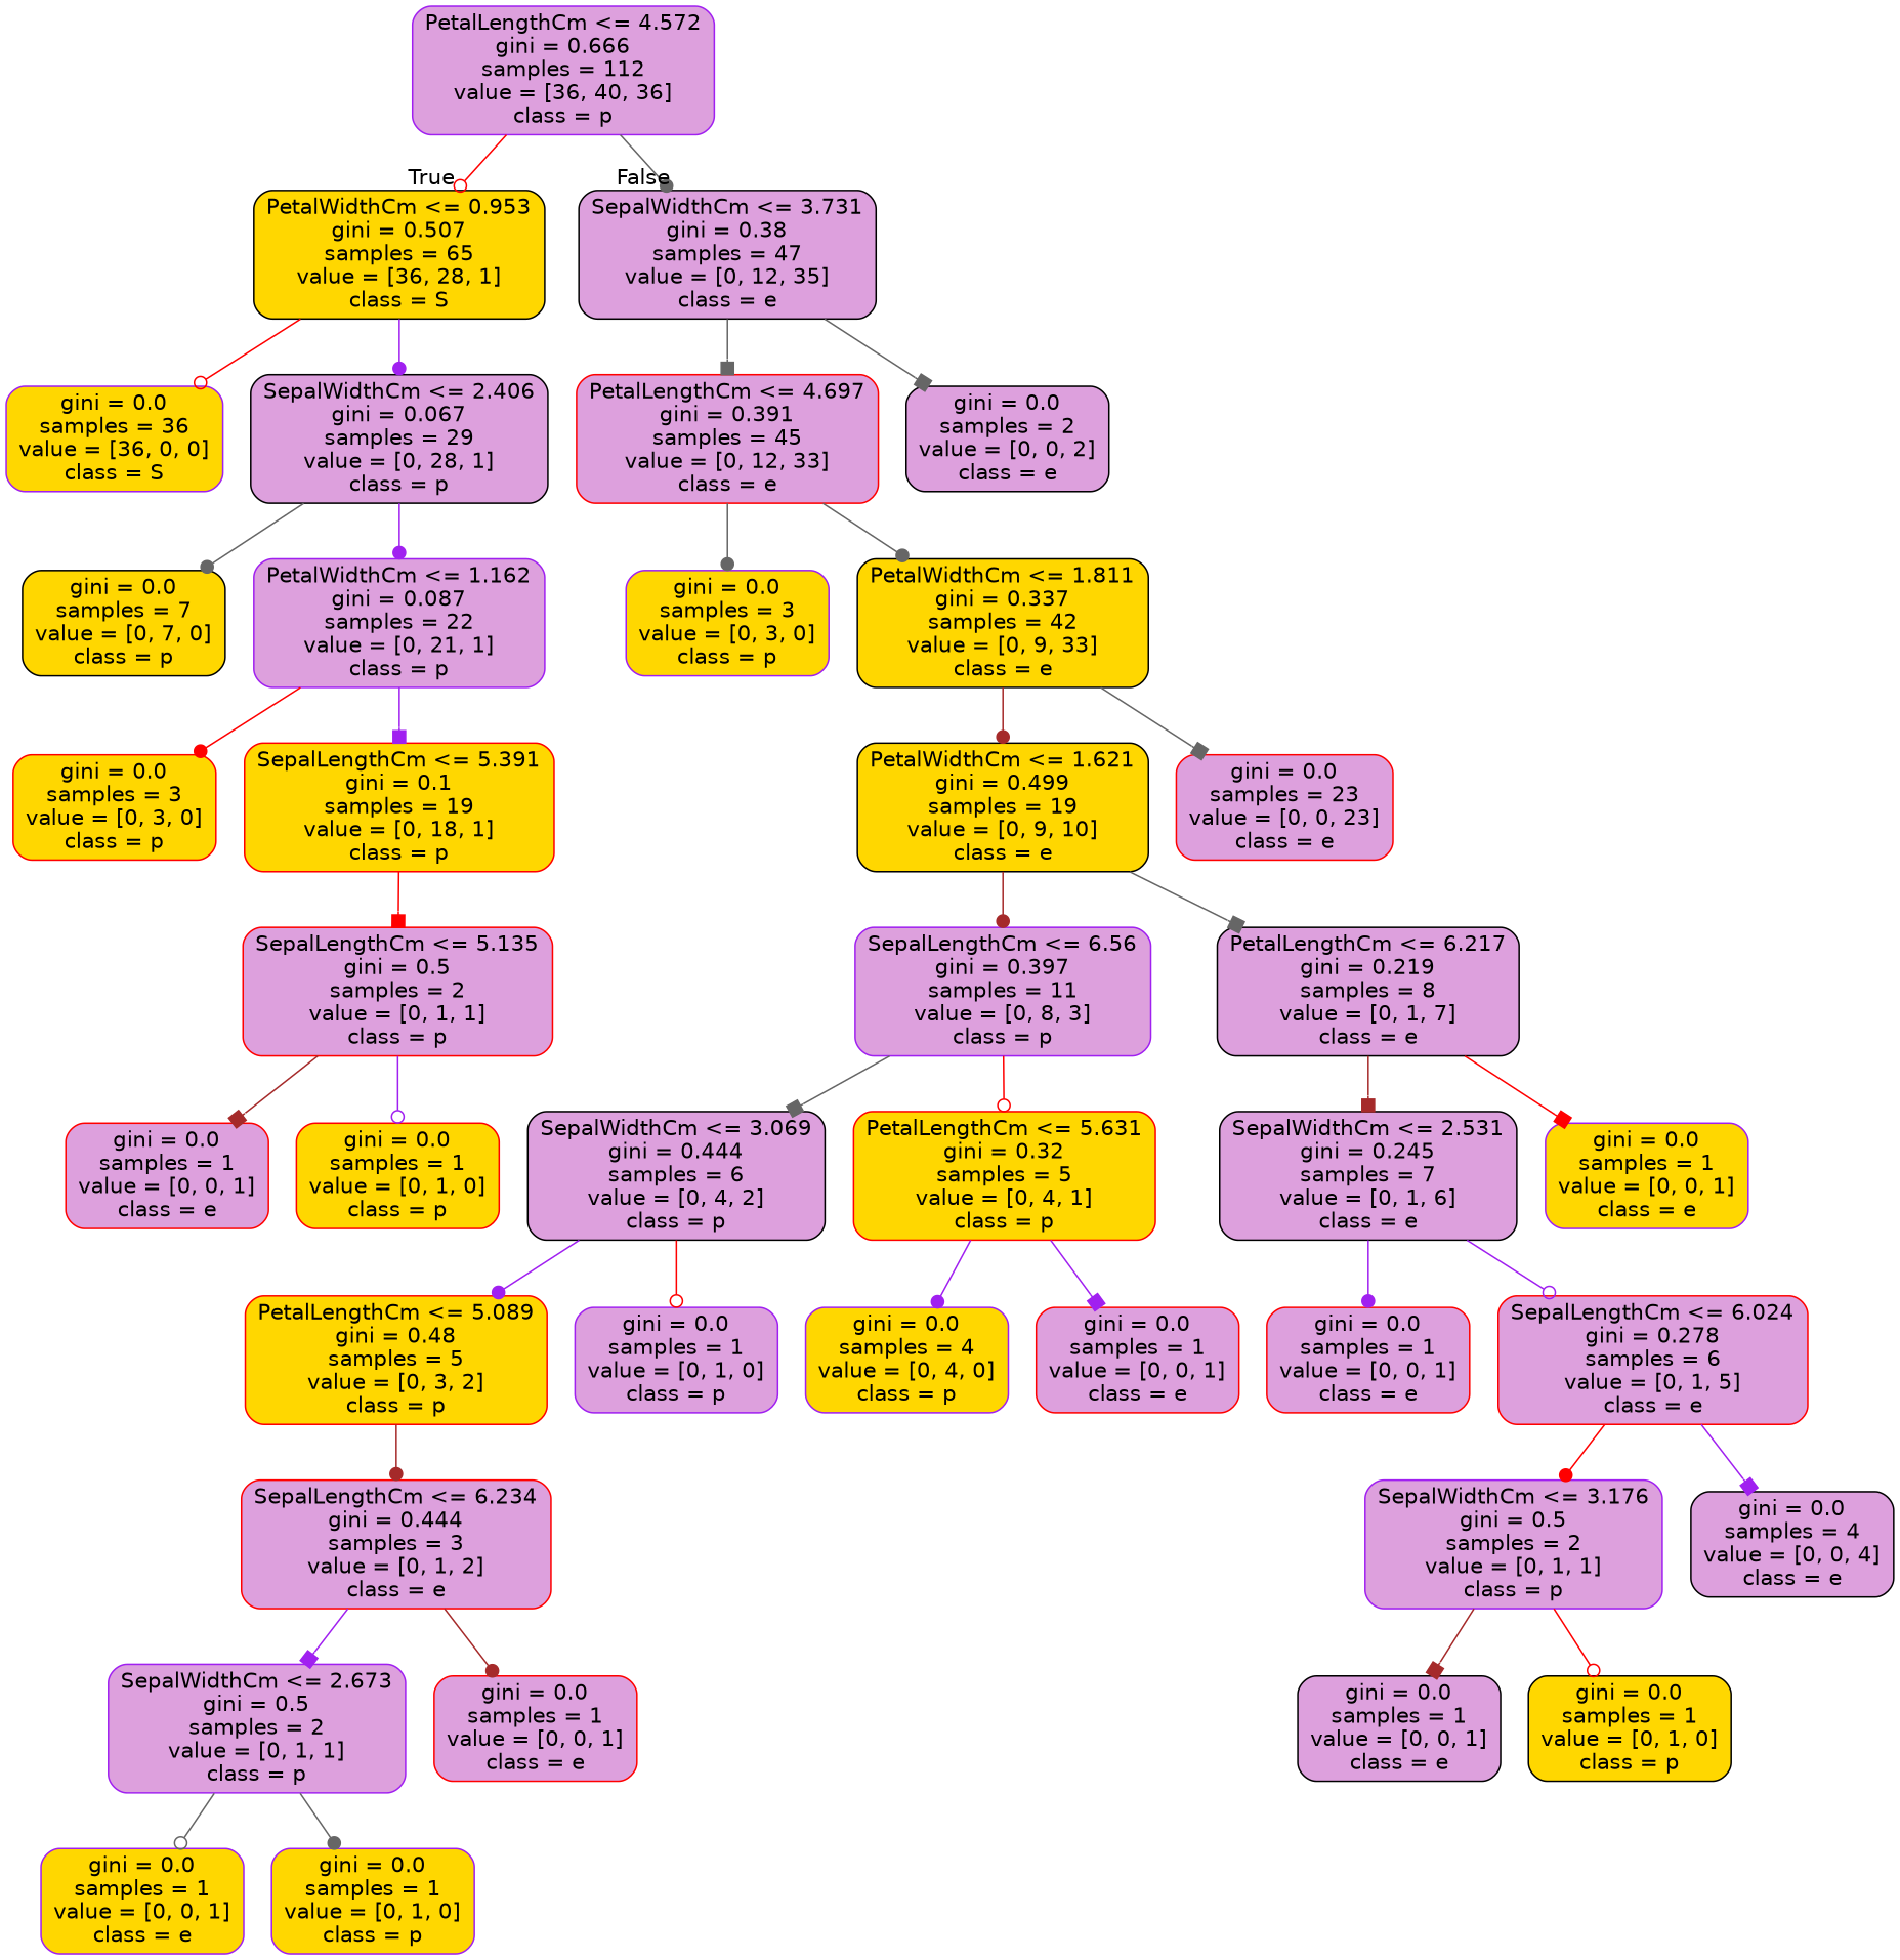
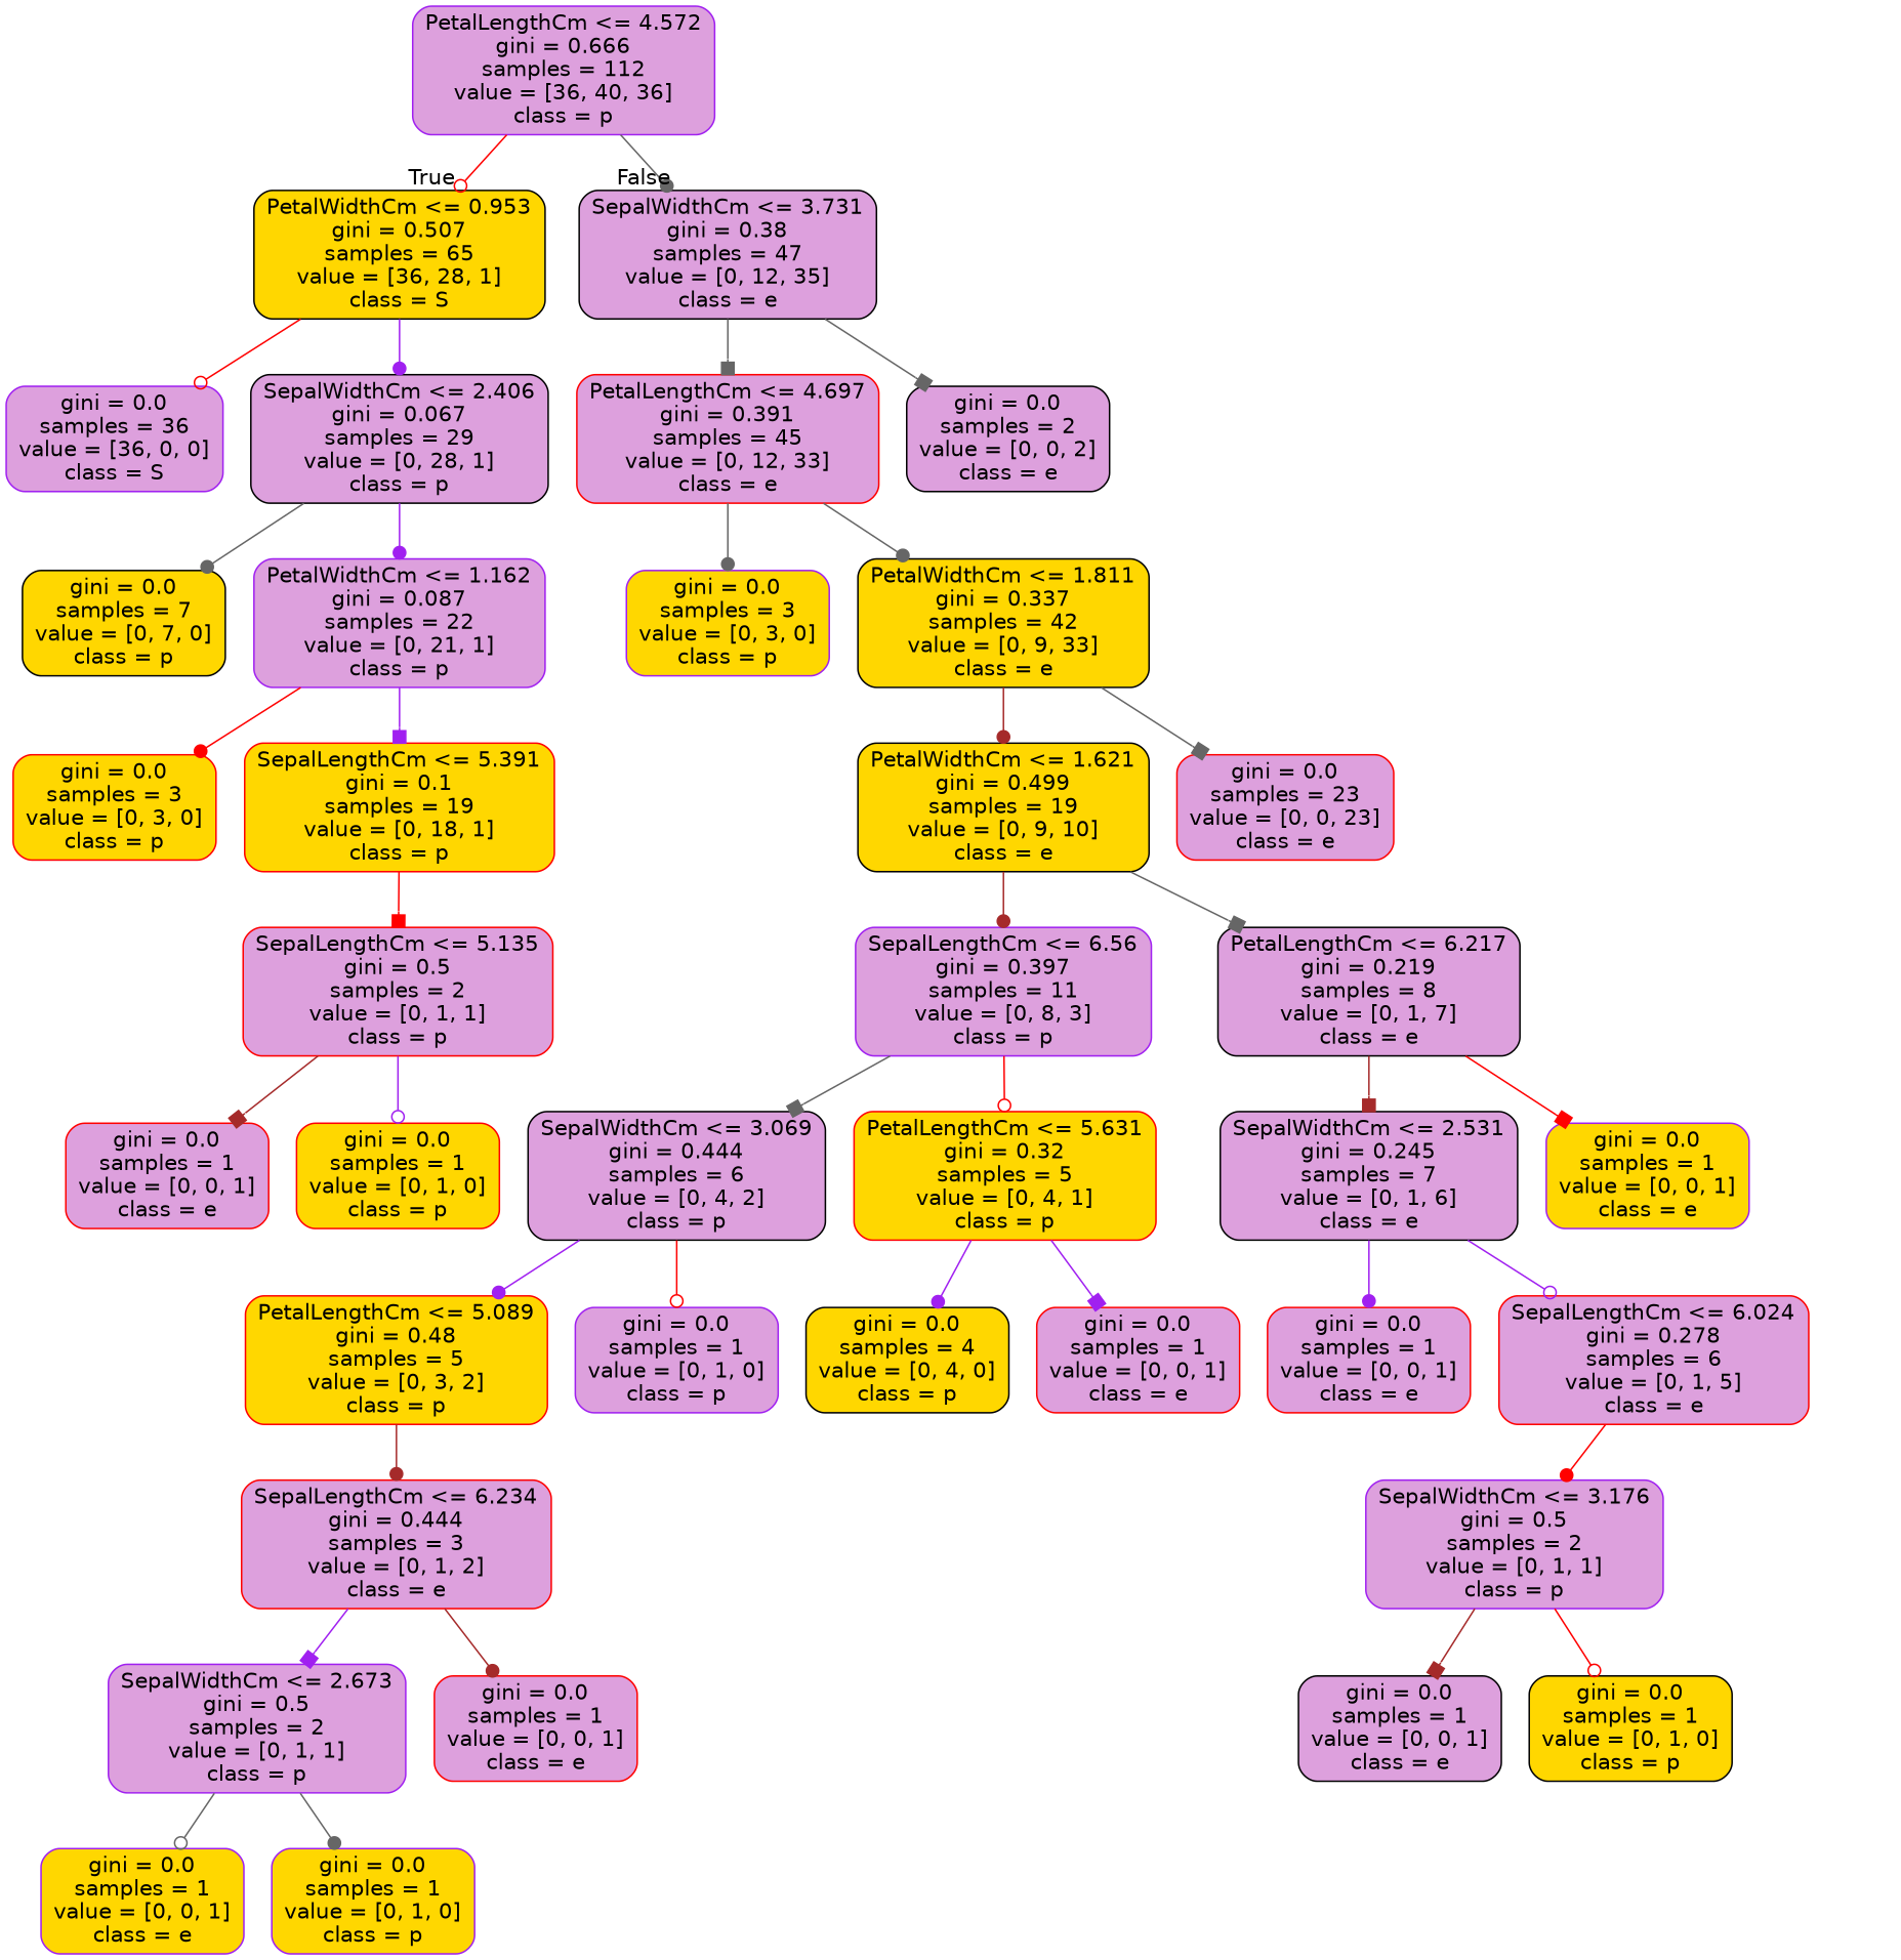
  digraph {
    node [color=black fillcolor=plum fontname=helvetica shape=box style="filled, rounded"]
    edge [arrowhead=dot color=gray40 fontname=helvetica]
    n1 [color=purple label="PetalLengthCm <= 4.572\ngini = 0.666\nsamples = 112\nvalue = [36, 40, 36]\nclass = p"]
    n2 [fillcolor=gold label="PetalWidthCm <= 0.953\ngini = 0.507\nsamples = 65\nvalue = [36, 28, 1]\nclass = S"]
    n3 [label="SepalWidthCm <= 3.731\ngini = 0.38\nsamples = 47\nvalue = [0, 12, 35]\nclass = e"]
-   n4 [color=purple fillcolor=gold label="gini = 0.0\nsamples = 36\nvalue = [36, 0, 0]\nclass = S"]
+   n4 [color=purple label="gini = 0.0\nsamples = 36\nvalue = [36, 0, 0]\nclass = S"]
    n5 [label="SepalWidthCm <= 2.406\ngini = 0.067\nsamples = 29\nvalue = [0, 28, 1]\nclass = p"]
    n6 [color=red label="PetalLengthCm <= 4.697\ngini = 0.391\nsamples = 45\nvalue = [0, 12, 33]\nclass = e"]
    n7 [label="gini = 0.0\nsamples = 2\nvalue = [0, 0, 2]\nclass = e"]
    n8 [fillcolor=gold label="gini = 0.0\nsamples = 7\nvalue = [0, 7, 0]\nclass = p"]
    n9 [color=purple label="PetalWidthCm <= 1.162\ngini = 0.087\nsamples = 22\nvalue = [0, 21, 1]\nclass = p"]
    n10 [color=red fillcolor=gold label="gini = 0.0\nsamples = 3\nvalue = [0, 3, 0]\nclass = p"]
    n11 [color=red fillcolor=gold label="SepalLengthCm <= 5.391\ngini = 0.1\nsamples = 19\nvalue = [0, 18, 1]\nclass = p"]
    n12 [color=red label="SepalLengthCm <= 5.135\ngini = 0.5\nsamples = 2\nvalue = [0, 1, 1]\nclass = p"]
    n13 [color=red label="gini = 0.0\nsamples = 1\nvalue = [0, 0, 1]\nclass = e"]
    n14 [color=red fillcolor=gold label="gini = 0.0\nsamples = 1\nvalue = [0, 1, 0]\nclass = p"]
    n15 [color=purple fillcolor=gold label="gini = 0.0\nsamples = 3\nvalue = [0, 3, 0]\nclass = p"]
    n16 [fillcolor=gold label="PetalWidthCm <= 1.811\ngini = 0.337\nsamples = 42\nvalue = [0, 9, 33]\nclass = e"]
    n17 [fillcolor=gold label="PetalWidthCm <= 1.621\ngini = 0.499\nsamples = 19\nvalue = [0, 9, 10]\nclass = e"]
    n18 [color=red label="gini = 0.0\nsamples = 23\nvalue = [0, 0, 23]\nclass = e"]
    n19 [color=purple label="SepalLengthCm <= 6.56\ngini = 0.397\nsamples = 11\nvalue = [0, 8, 3]\nclass = p"]
    n20 [label="PetalLengthCm <= 6.217\ngini = 0.219\nsamples = 8\nvalue = [0, 1, 7]\nclass = e"]
    n21 [label="SepalWidthCm <= 3.069\ngini = 0.444\nsamples = 6\nvalue = [0, 4, 2]\nclass = p"]
    n22 [color=red fillcolor=gold label="PetalLengthCm <= 5.631\ngini = 0.32\nsamples = 5\nvalue = [0, 4, 1]\nclass = p"]
    n23 [label="SepalWidthCm <= 2.531\ngini = 0.245\nsamples = 7\nvalue = [0, 1, 6]\nclass = e"]
    n24 [color=purple fillcolor=gold label="gini = 0.0\nsamples = 1\nvalue = [0, 0, 1]\nclass = e"]
    n25 [color=red fillcolor=gold label="PetalLengthCm <= 5.089\ngini = 0.48\nsamples = 5\nvalue = [0, 3, 2]\nclass = p"]
    n26 [color=purple label="gini = 0.0\nsamples = 1\nvalue = [0, 1, 0]\nclass = p"]
-   n27 [color=purple fillcolor=gold label="gini = 0.0\nsamples = 4\nvalue = [0, 4, 0]\nclass = p"]
+   n27 [fillcolor=gold label="gini = 0.0\nsamples = 4\nvalue = [0, 4, 0]\nclass = p"]
    n28 [color=red label="gini = 0.0\nsamples = 1\nvalue = [0, 0, 1]\nclass = e"]
    n29 [color=red label="SepalLengthCm <= 6.234\ngini = 0.444\nsamples = 3\nvalue = [0, 1, 2]\nclass = e"]
    n30 [color=purple label="SepalWidthCm <= 2.673\ngini = 0.5\nsamples = 2\nvalue = [0, 1, 1]\nclass = p"]
    n31 [color=red label="gini = 0.0\nsamples = 1\nvalue = [0, 0, 1]\nclass = e"]
    n32 [color=purple fillcolor=gold label="gini = 0.0\nsamples = 1\nvalue = [0, 0, 1]\nclass = e"]
    n33 [color=purple fillcolor=gold label="gini = 0.0\nsamples = 1\nvalue = [0, 1, 0]\nclass = p"]
    n34 [color=red label="gini = 0.0\nsamples = 1\nvalue = [0, 0, 1]\nclass = e"]
    n35 [color=red label="SepalLengthCm <= 6.024\ngini = 0.278\nsamples = 6\nvalue = [0, 1, 5]\nclass = e"]
    n36 [color=purple label="SepalWidthCm <= 3.176\ngini = 0.5\nsamples = 2\nvalue = [0, 1, 1]\nclass = p"]
-   n37 [label="gini = 0.0\nsamples = 4\nvalue = [0, 0, 4]\nclass = e"]
    n38 [label="gini = 0.0\nsamples = 1\nvalue = [0, 0, 1]\nclass = e"]
    n39 [fillcolor=gold label="gini = 0.0\nsamples = 1\nvalue = [0, 1, 0]\nclass = p"]
    n1 -> n2 [arrowhead=odot color=red headlabel=True labelangle=45 labeldistance=2.5]
    n1 -> n3 [headlabel=False labelangle=-45 labeldistance=2.5]
    n2 -> n4 [arrowhead=odot color=red]
    n2 -> n5 [color=purple]
    n3 -> n6 [arrowhead=box]
    n3 -> n7 [arrowhead=box]
    n5 -> n8
    n5 -> n9 [color=purple]
    n6 -> n15
    n6 -> n16
    n9 -> n10 [color=red]
    n9 -> n11 [arrowhead=box color=purple]
    n11 -> n12 [arrowhead=box color=red]
    n12 -> n13 [arrowhead=box color=brown]
    n12 -> n14 [arrowhead=odot color=purple]
    n16 -> n17 [color=brown]
    n16 -> n18 [arrowhead=box]
    n17 -> n19 [color=brown]
    n17 -> n20 [arrowhead=box]
    n19 -> n21 [arrowhead=box]
    n19 -> n22 [arrowhead=odot color=red]
    n20 -> n23 [arrowhead=box color=brown]
    n20 -> n24 [arrowhead=box color=red]
    n21 -> n25 [color=purple]
    n21 -> n26 [arrowhead=odot color=red]
    n22 -> n27 [color=purple]
    n22 -> n28 [arrowhead=box color=purple]
    n23 -> n34 [color=purple]
    n23 -> n35 [arrowhead=odot color=purple]
    n25 -> n29 [color=brown]
    n29 -> n30 [arrowhead=box color=purple]
    n29 -> n31 [color=brown]
    n30 -> n32 [arrowhead=odot]
    n30 -> n33
    n35 -> n36 [color=red]
-   n35 -> n37 [arrowhead=box color=purple]
    n36 -> n38 [arrowhead=box color=brown]
    n36 -> n39 [arrowhead=odot color=red]
  }
